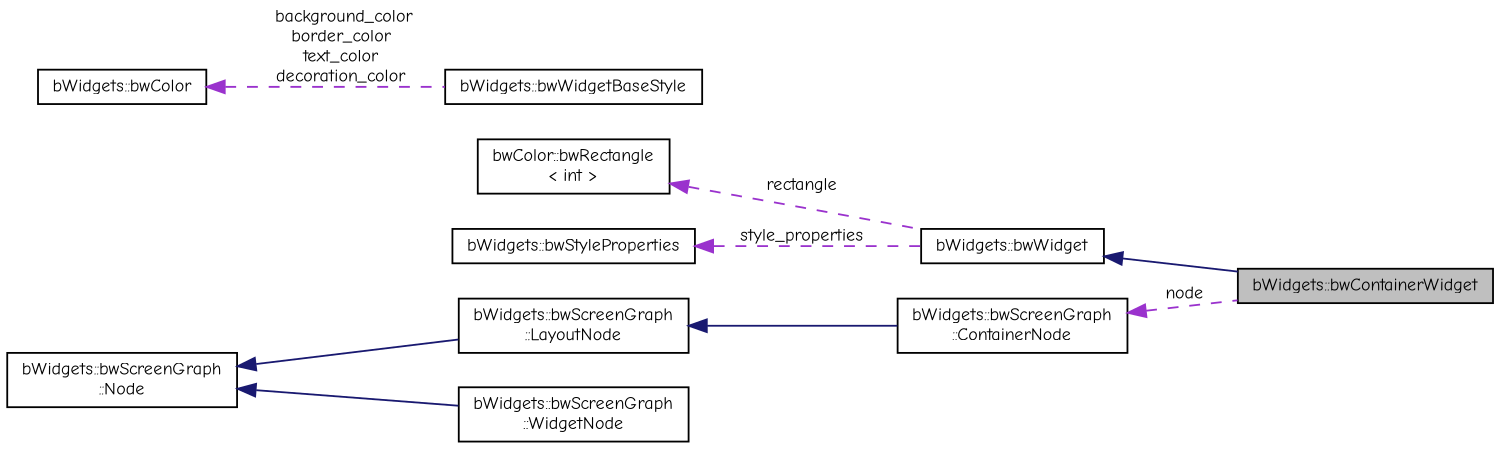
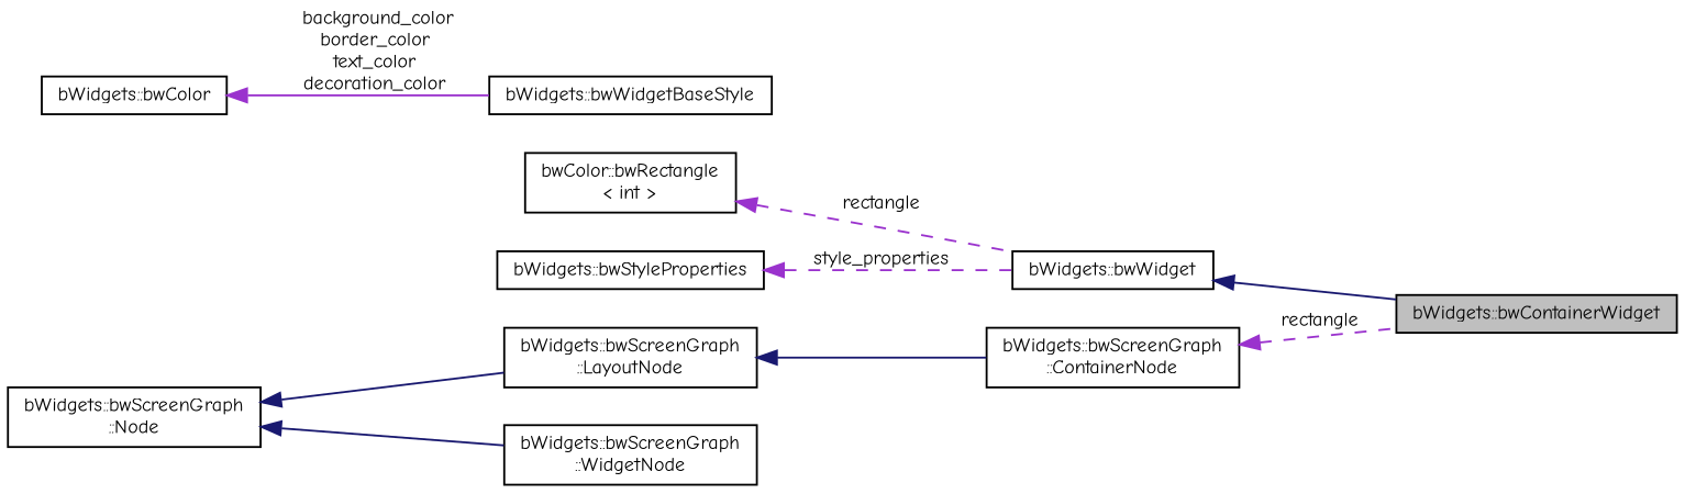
  digraph {
    fontname="Comic Neue"
    rankdir=LR
    node [color=black fillcolor=white fontname="Comic Neue" fontsize=10 shape=record style=filled]
    edge [color=midnightblue dir=back fontname="Comic Neue" fontsize=10 labelfontname=Helvetica labelfontsize=10 style=solid]
    n1 [fillcolor=grey75 fontcolor=black height=0.2 label="bWidgets::bwContainerWidget" width=0.4]
    n2 [height=0.2 label="bWidgets::bwWidget" width=0.4]
    n3 [height=0.2 label="bwColor::bwRectangle\l\< int \>" width=0.4]
    n4 [height=0.2 label="bWidgets::bwStyleProperties" width=0.4]
    n5 [height=0.2 label="bWidgets::bwScreenGraph\l::ContainerNode" width=0.4]
    n6 [height=0.2 label="bWidgets::bwScreenGraph\l::LayoutNode" width=0.4]
    n7 [height=0.2 label="bWidgets::bwScreenGraph\l::Node" width=0.4]
    n8 [height=0.2 label="bWidgets::bwScreenGraph\l::WidgetNode" width=0.4]
    n9 [height=0.2 label="bWidgets::bwWidgetBaseStyle" width=0.4]
    n10 [height=0.2 label="bWidgets::bwColor" width=0.4]
    n2 -> n1
    n3 -> n2 [color=darkorchid3 label=" rectangle" style=dashed]
    n4 -> n2 [color=darkorchid3 label=" style_properties" style=dashed]
-   n5 -> n1 [color=darkorchid3 label=" node" style=dashed]
+   n5 -> n1 [color=darkorchid3 label=" rectangle" style=dashed]
    n6 -> n5
    n7 -> n6
    n7 -> n8
-   n10 -> n9 [color=darkorchid3 label=" background_color\nborder_color\ntext_color\ndecoration_color" style=dashed]
+   n10 -> n9 [color=darkorchid3 label=" background_color\nborder_color\ntext_color\ndecoration_color"]
  }
